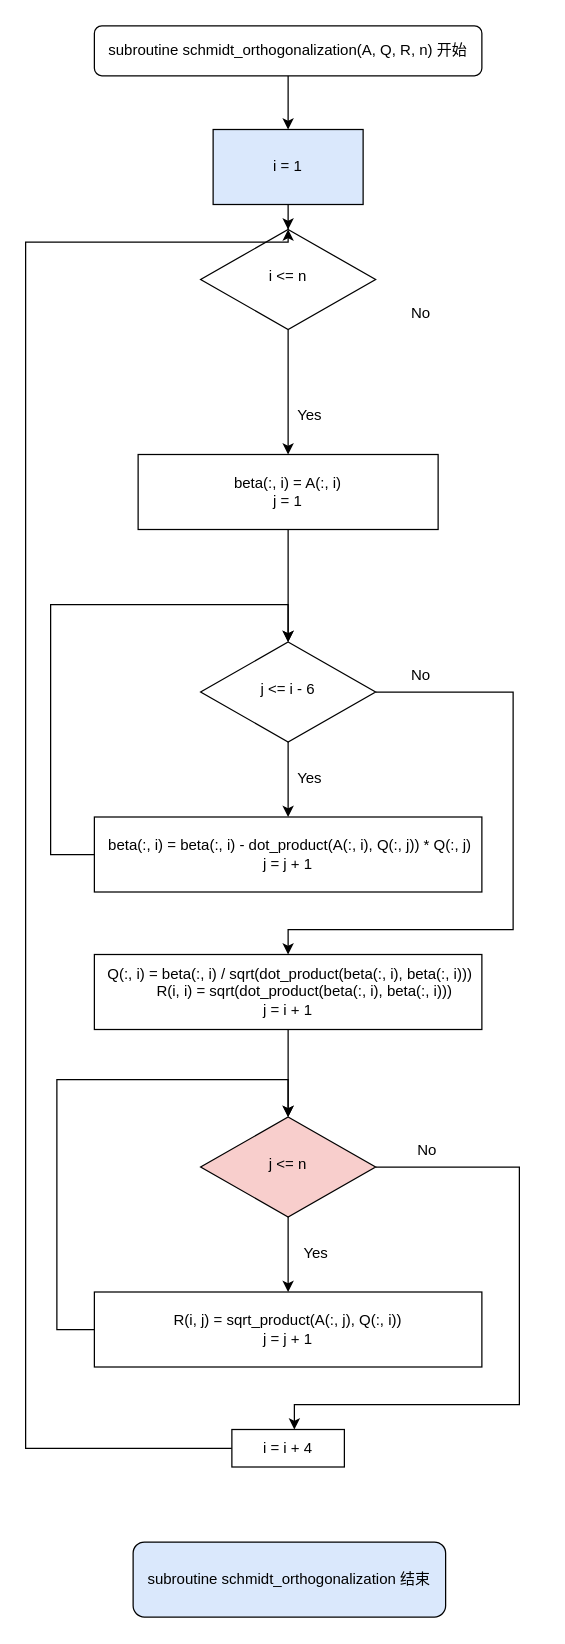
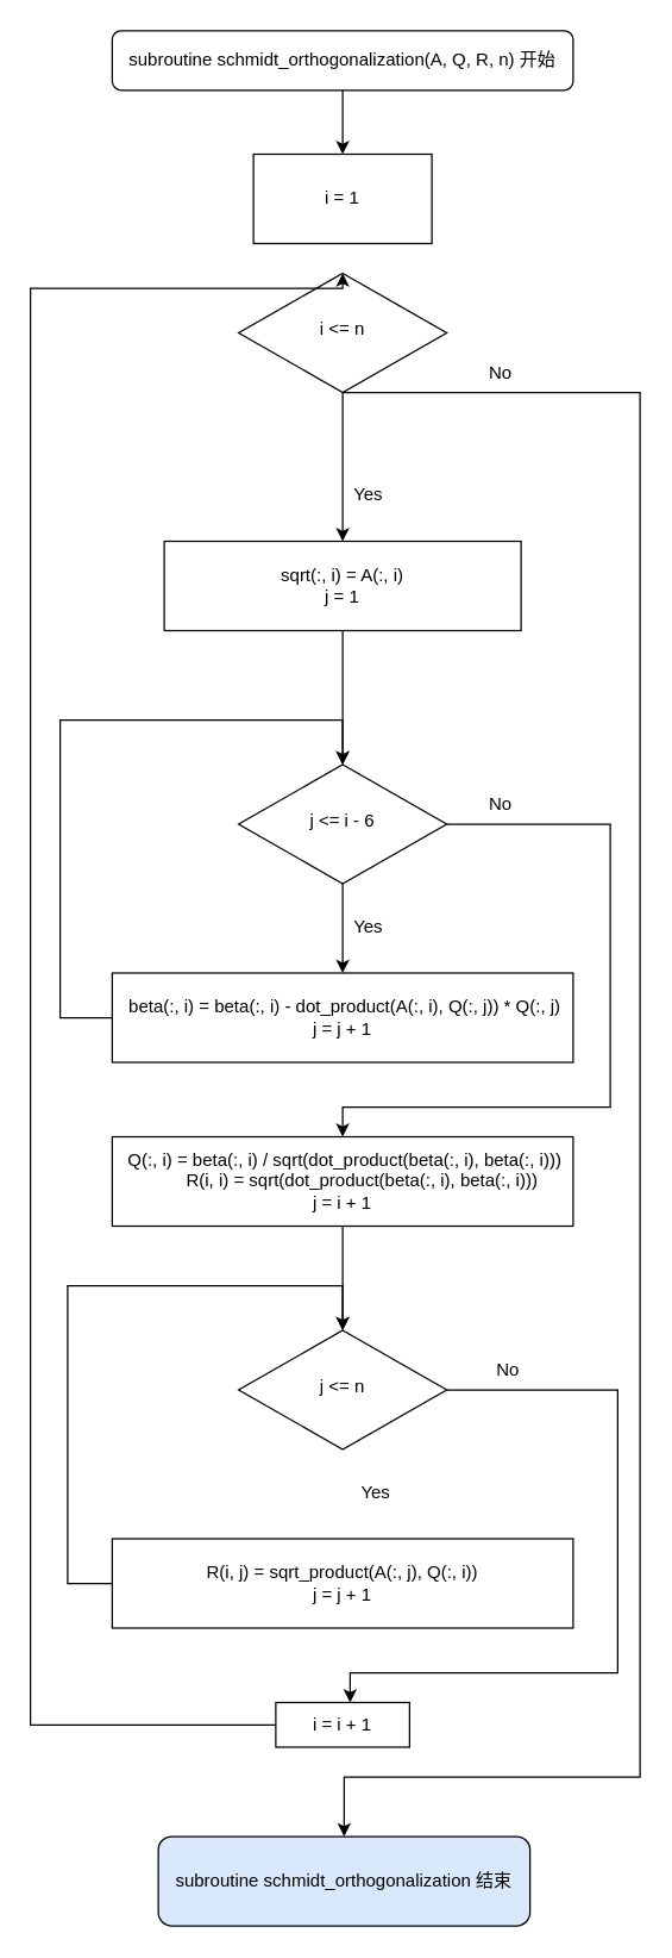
  <mxCell id="0" />
  <mxCell id="1" parent="0" />
  <mxCell id="2" style="edgeStyle=orthogonalEdgeStyle;rounded=0;orthogonalLoop=1;jettySize=auto;html=1;entryX=0.5;entryY=0;entryDx=0;entryDy=0;" edge="1" parent="1" source="3" target="8"><mxGeometry relative="1" as="geometry" /></mxCell>
  <mxCell id="3" value="subroutine schmidt_orthogonalization(A, Q, R, n) 开始" style="rounded=1;whiteSpace=wrap;html=1;fontSize=12;glass=0;strokeWidth=1;shadow=0;" parent="1" vertex="1"><mxGeometry x="75" y="20" width="310" height="40" as="geometry" /></mxCell>
  <mxCell id="4" style="edgeStyle=orthogonalEdgeStyle;rounded=0;orthogonalLoop=1;jettySize=auto;html=1;" parent="1" source="6" target="10" edge="1"><mxGeometry relative="1" as="geometry" /></mxCell>
+ <mxCell id="5" style="edgeStyle=orthogonalEdgeStyle;rounded=0;orthogonalLoop=1;jettySize=auto;html=1;entryX=0.5;entryY=0;entryDx=0;entryDy=0;" edge="1" parent="1" source="6" target="31"><mxGeometry relative="1" as="geometry"><Array as="points"><mxPoint x="430" y="263" /><mxPoint x="430" y="1193" /><mxPoint x="231" y="1193" /></Array></mxGeometry></mxCell>
  <mxCell id="6" value="i &amp;lt;= n" style="rhombus;whiteSpace=wrap;html=1;shadow=0;fontFamily=Helvetica;fontSize=12;align=center;strokeWidth=1;spacing=6;spacingTop=-4;" parent="1" vertex="1"><mxGeometry x="160" y="183" width="140" height="80" as="geometry" /></mxCell>
- <mxCell id="7" value="" style="edgeStyle=orthogonalEdgeStyle;rounded=0;orthogonalLoop=1;jettySize=auto;html=1;" parent="1" source="8" target="6" edge="1"><mxGeometry relative="1" as="geometry" /></mxCell>
- <mxCell id="8" value="i = 1" style="rounded=0;whiteSpace=wrap;html=1;fillColor=#dae8fc;" parent="1" vertex="1"><mxGeometry x="170" y="103" width="120" height="60" as="geometry" /></mxCell>
+ <mxCell id="8" value="i = 1" style="rounded=0;whiteSpace=wrap;html=1;" parent="1" vertex="1"><mxGeometry x="170" y="103" width="120" height="60" as="geometry" /></mxCell>
  <mxCell id="9" style="edgeStyle=orthogonalEdgeStyle;rounded=0;orthogonalLoop=1;jettySize=auto;html=1;entryX=0.5;entryY=0;entryDx=0;entryDy=0;" edge="1" parent="1" source="10" target="15"><mxGeometry relative="1" as="geometry" /></mxCell>
- <mxCell id="10" value="beta(:, i) = A(:, i)&lt;br&gt;j = 1" style="rounded=0;whiteSpace=wrap;html=1;" parent="1" vertex="1"><mxGeometry x="110" y="363" width="240" height="60" as="geometry" /></mxCell>
+ <mxCell id="10" value="sqrt(:, i) = A(:, i)&lt;br&gt;j = 1" style="rounded=0;whiteSpace=wrap;html=1;" parent="1" vertex="1"><mxGeometry x="110" y="363" width="240" height="60" as="geometry" /></mxCell>
  <mxCell id="11" value="Yes" style="text;html=1;resizable=0;autosize=1;align=center;verticalAlign=middle;points=[];fillColor=none;strokeColor=none;rounded=0;" parent="1" vertex="1"><mxGeometry x="232" y="322" width="30" height="20" as="geometry" /></mxCell>
  <mxCell id="12" value="No" style="text;html=1;resizable=0;autosize=1;align=center;verticalAlign=middle;points=[];fillColor=none;strokeColor=none;rounded=0;" parent="1" vertex="1"><mxGeometry x="321" y="240" width="30" height="20" as="geometry" /></mxCell>
  <mxCell id="13" style="edgeStyle=orthogonalEdgeStyle;rounded=0;orthogonalLoop=1;jettySize=auto;html=1;entryX=0.5;entryY=0;entryDx=0;entryDy=0;" parent="1" source="15" target="21" edge="1"><mxGeometry relative="1" as="geometry"><mxPoint x="410" y="893" as="targetPoint" /><Array as="points"><mxPoint x="410" y="553" /><mxPoint x="410" y="743" /><mxPoint x="230" y="743" /></Array></mxGeometry></mxCell>
  <mxCell id="14" style="edgeStyle=orthogonalEdgeStyle;rounded=0;orthogonalLoop=1;jettySize=auto;html=1;entryX=0.5;entryY=0;entryDx=0;entryDy=0;" edge="1" parent="1" source="15" target="19"><mxGeometry relative="1" as="geometry" /></mxCell>
  <mxCell id="15" value="j &amp;lt;= i - 6" style="rhombus;whiteSpace=wrap;html=1;shadow=0;fontFamily=Helvetica;fontSize=12;align=center;strokeWidth=1;spacing=6;spacingTop=-4;" parent="1" vertex="1"><mxGeometry x="160" y="513" width="140" height="80" as="geometry" /></mxCell>
  <mxCell id="16" style="edgeStyle=orthogonalEdgeStyle;rounded=0;orthogonalLoop=1;jettySize=auto;html=1;exitX=0;exitY=0.5;exitDx=0;exitDy=0;" parent="1" target="15" edge="1"><mxGeometry relative="1" as="geometry"><mxPoint x="40" y="483" as="targetPoint" /><Array as="points"><mxPoint x="40" y="683" /><mxPoint x="40" y="483" /><mxPoint x="230" y="483" /></Array><mxPoint x="180" y="683" as="sourcePoint" /></mxGeometry></mxCell>
  <mxCell id="17" value="Yes" style="text;html=1;resizable=0;autosize=1;align=center;verticalAlign=middle;points=[];fillColor=none;strokeColor=none;rounded=0;" parent="1" vertex="1"><mxGeometry x="232" y="612" width="30" height="20" as="geometry" /></mxCell>
  <mxCell id="18" value="No" style="text;html=1;resizable=0;autosize=1;align=center;verticalAlign=middle;points=[];fillColor=none;strokeColor=none;rounded=0;" parent="1" vertex="1"><mxGeometry x="321" y="530" width="30" height="20" as="geometry" /></mxCell>
  <mxCell id="19" value="&amp;nbsp;beta(:, i) = beta(:, i) - dot_product(A(:, i), Q(:, j)) * Q(:, j)&lt;br&gt;j = j + 1" style="rounded=0;whiteSpace=wrap;html=1;" vertex="1" parent="1"><mxGeometry x="75" y="653" width="310" height="60" as="geometry" /></mxCell>
  <mxCell id="20" style="edgeStyle=orthogonalEdgeStyle;rounded=0;orthogonalLoop=1;jettySize=auto;html=1;" edge="1" parent="1" source="21"><mxGeometry relative="1" as="geometry"><mxPoint x="230" y="893" as="targetPoint" /></mxGeometry></mxCell>
  <mxCell id="21" value="&lt;div&gt;&amp;nbsp;Q(:, i) = beta(:, i) / sqrt(dot_product(beta(:, i), beta(:, i)))&lt;/div&gt;&lt;div&gt;&amp;nbsp; &amp;nbsp; &amp;nbsp; &amp;nbsp; R(i, i) = sqrt(dot_product(beta(:, i), beta(:, i)))&lt;/div&gt;&lt;div&gt;j = i + 1&lt;/div&gt;" style="rounded=0;whiteSpace=wrap;html=1;" vertex="1" parent="1"><mxGeometry x="75" y="763" width="310" height="60" as="geometry" /></mxCell>
  <mxCell id="22" style="edgeStyle=orthogonalEdgeStyle;rounded=0;orthogonalLoop=1;jettySize=auto;html=1;entryX=0.5;entryY=0;entryDx=0;entryDy=0;" edge="1" parent="1" source="24"><mxGeometry relative="1" as="geometry"><mxPoint x="235" y="1143" as="targetPoint" /><Array as="points"><mxPoint x="415" y="933" /><mxPoint x="415" y="1123" /><mxPoint x="235" y="1123" /></Array></mxGeometry></mxCell>
- <mxCell id="23" style="edgeStyle=orthogonalEdgeStyle;rounded=0;orthogonalLoop=1;jettySize=auto;html=1;entryX=0.5;entryY=0;entryDx=0;entryDy=0;" edge="1" parent="1" source="24" target="28"><mxGeometry relative="1" as="geometry" /></mxCell>
- <mxCell id="24" value="j &amp;lt;= n" style="rhombus;whiteSpace=wrap;html=1;shadow=0;fontFamily=Helvetica;fontSize=12;align=center;strokeWidth=1;spacing=6;spacingTop=-4;fillColor=#f8cecc;" vertex="1" parent="1"><mxGeometry x="160" y="893" width="140" height="80" as="geometry" /></mxCell>
+ <mxCell id="24" value="j &amp;lt;= n" style="rhombus;whiteSpace=wrap;html=1;shadow=0;fontFamily=Helvetica;fontSize=12;align=center;strokeWidth=1;spacing=6;spacingTop=-4;" vertex="1" parent="1"><mxGeometry x="160" y="893" width="140" height="80" as="geometry" /></mxCell>
  <mxCell id="25" style="edgeStyle=orthogonalEdgeStyle;rounded=0;orthogonalLoop=1;jettySize=auto;html=1;exitX=0;exitY=0.5;exitDx=0;exitDy=0;" edge="1" parent="1" target="24"><mxGeometry relative="1" as="geometry"><mxPoint x="45" y="863" as="targetPoint" /><Array as="points"><mxPoint x="45" y="1063" /><mxPoint x="45" y="863" /><mxPoint x="230" y="863" /></Array><mxPoint x="185" y="1063" as="sourcePoint" /></mxGeometry></mxCell>
  <mxCell id="26" value="Yes" style="text;html=1;resizable=0;autosize=1;align=center;verticalAlign=middle;points=[];fillColor=none;strokeColor=none;rounded=0;" vertex="1" parent="1"><mxGeometry x="237" y="992" width="30" height="20" as="geometry" /></mxCell>
  <mxCell id="27" value="No" style="text;html=1;resizable=0;autosize=1;align=center;verticalAlign=middle;points=[];fillColor=none;strokeColor=none;rounded=0;" vertex="1" parent="1"><mxGeometry x="326" y="910" width="30" height="20" as="geometry" /></mxCell>
  <mxCell id="28" value="R(i, j) = sqrt_product(A(:, j), Q(:, i))&lt;br&gt;j = j + 1" style="rounded=0;whiteSpace=wrap;html=1;" vertex="1" parent="1"><mxGeometry x="75" y="1033" width="310" height="60" as="geometry" /></mxCell>
  <mxCell id="29" style="edgeStyle=orthogonalEdgeStyle;rounded=0;orthogonalLoop=1;jettySize=auto;html=1;entryX=0.5;entryY=0;entryDx=0;entryDy=0;" edge="1" parent="1" source="30" target="6"><mxGeometry relative="1" as="geometry"><mxPoint x="20" y="263" as="targetPoint" /><Array as="points"><mxPoint x="20" y="1158" /><mxPoint x="20" y="193" /><mxPoint x="230" y="193" /></Array></mxGeometry></mxCell>
- <mxCell id="30" value="i = i + 4" style="rounded=0;whiteSpace=wrap;html=1;" vertex="1" parent="1"><mxGeometry x="185" y="1143" width="90" height="30" as="geometry" /></mxCell>
+ <mxCell id="30" value="i = i + 1" style="rounded=0;whiteSpace=wrap;html=1;" vertex="1" parent="1"><mxGeometry x="185" y="1143" width="90" height="30" as="geometry" /></mxCell>
  <mxCell id="31" value="subroutine schmidt_orthogonalization 结束" style="rounded=1;whiteSpace=wrap;html=1;fillColor=#dae8fc;" vertex="1" parent="1"><mxGeometry x="106" y="1233" width="250" height="60" as="geometry" /></mxCell>
